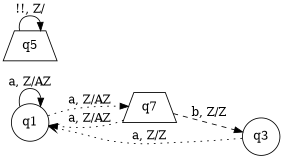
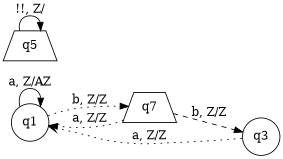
  digraph {
    rankdir=LR
    node [shape=circle]
    edge [arrowhead=normal style=dotted]
    n1 [label=q1]
    n2 [label=q7 shape=trapezium]
    n3 [label=q3]
    n4 [label=q5 shape=trapezium]
    n1 -> n1 [label="a, Z/AZ" style=solid]
-   n1 -> n2 [label="a, Z/AZ"]
-   n2 -> n1 [label="a, Z/AZ"]
+   n1 -> n2 [label="b, Z/Z"]
+   n2 -> n1 [label="a, Z/Z"]
    n2 -> n3 [label="b, Z/Z" style=dashed]
    n3 -> n1 [arrowhead=vee label="a, Z/Z"]
    n4 -> n4 [label="!!, Z/" style=solid]
  }
